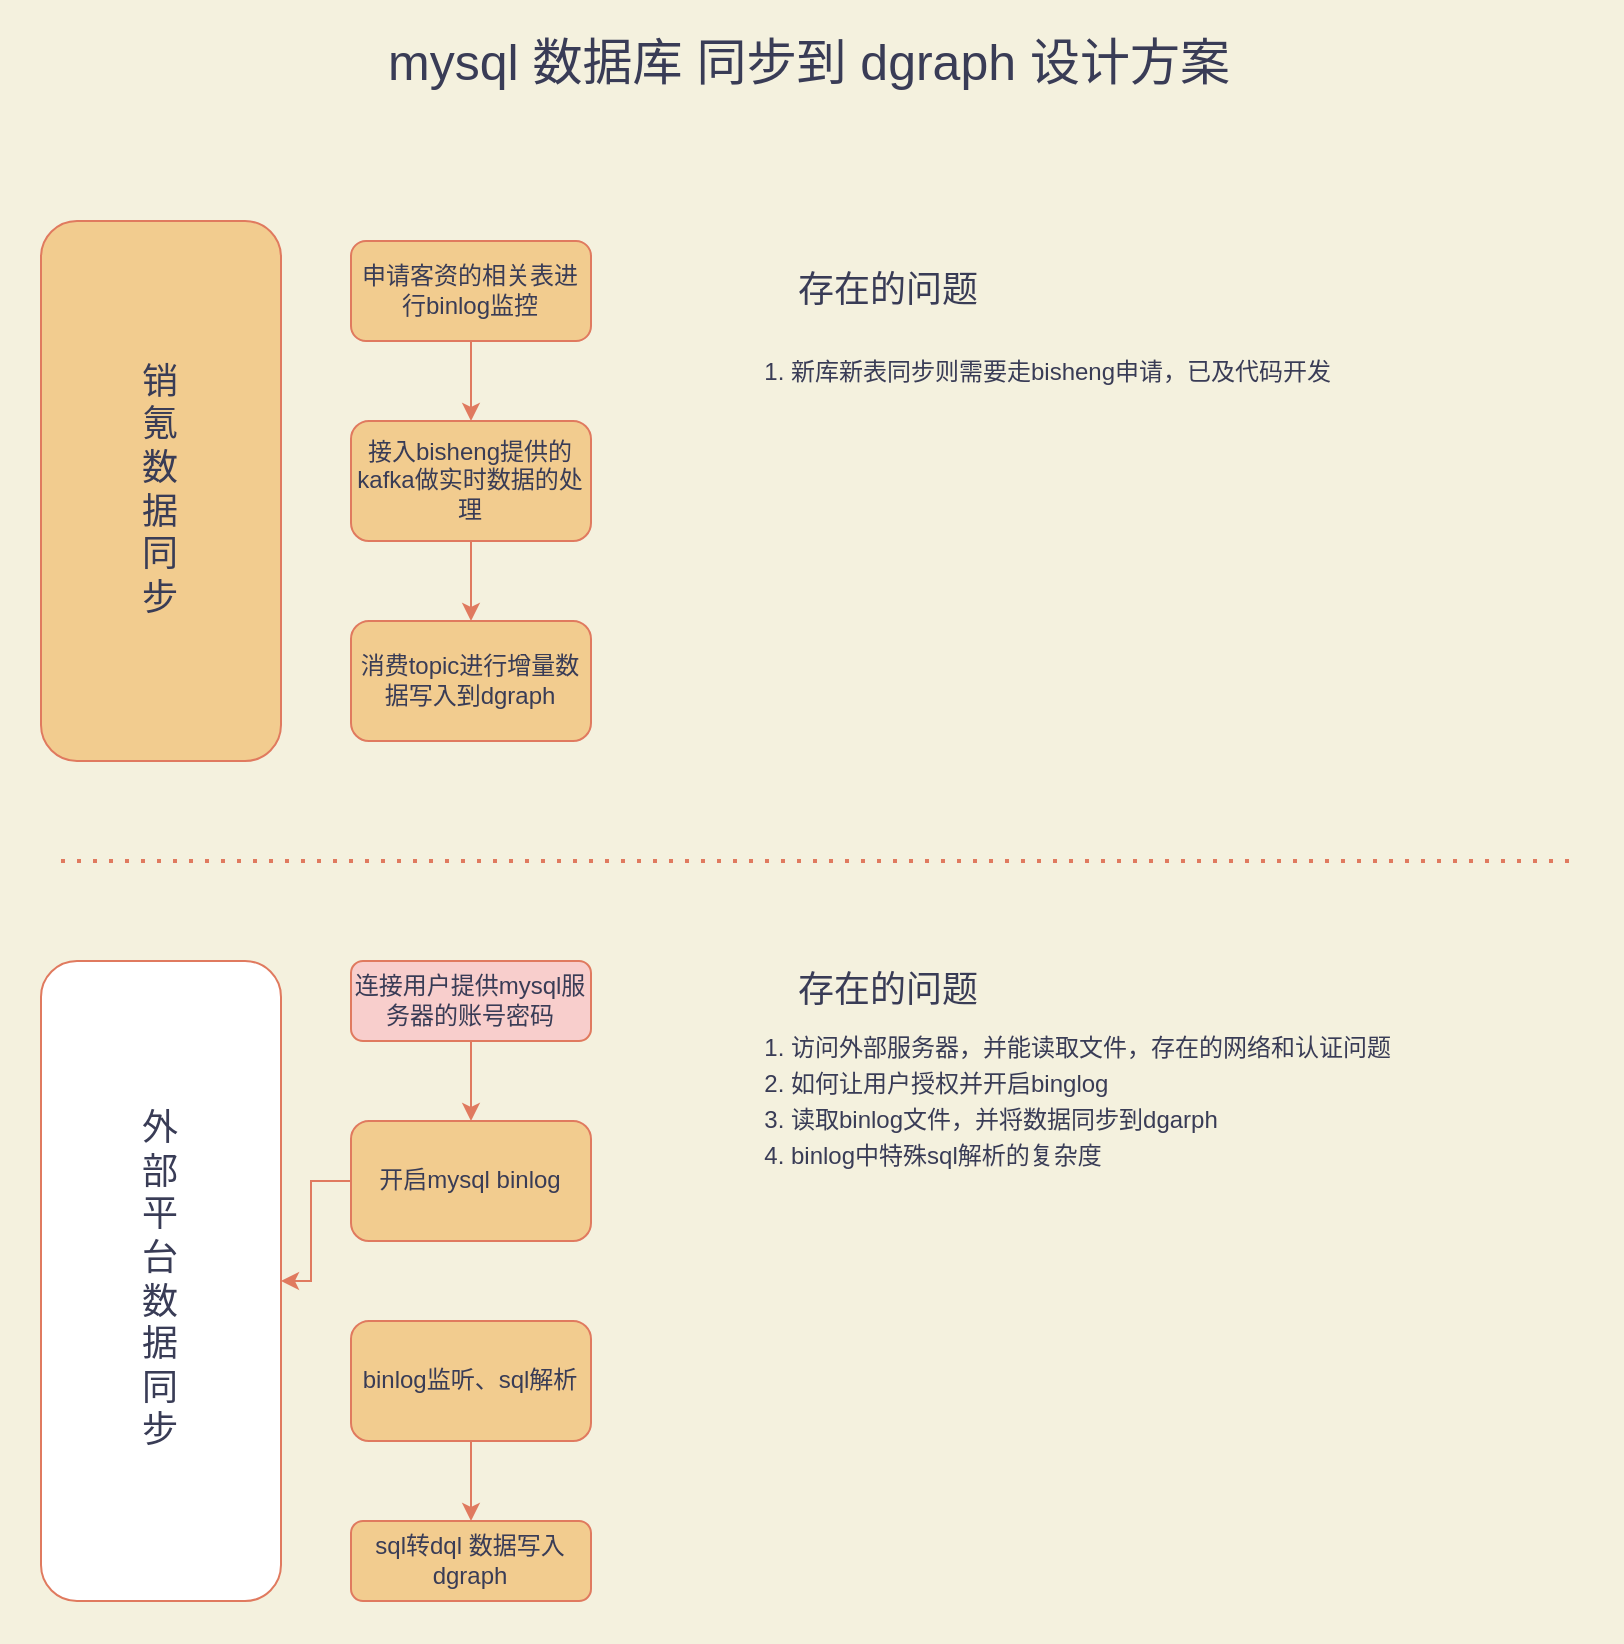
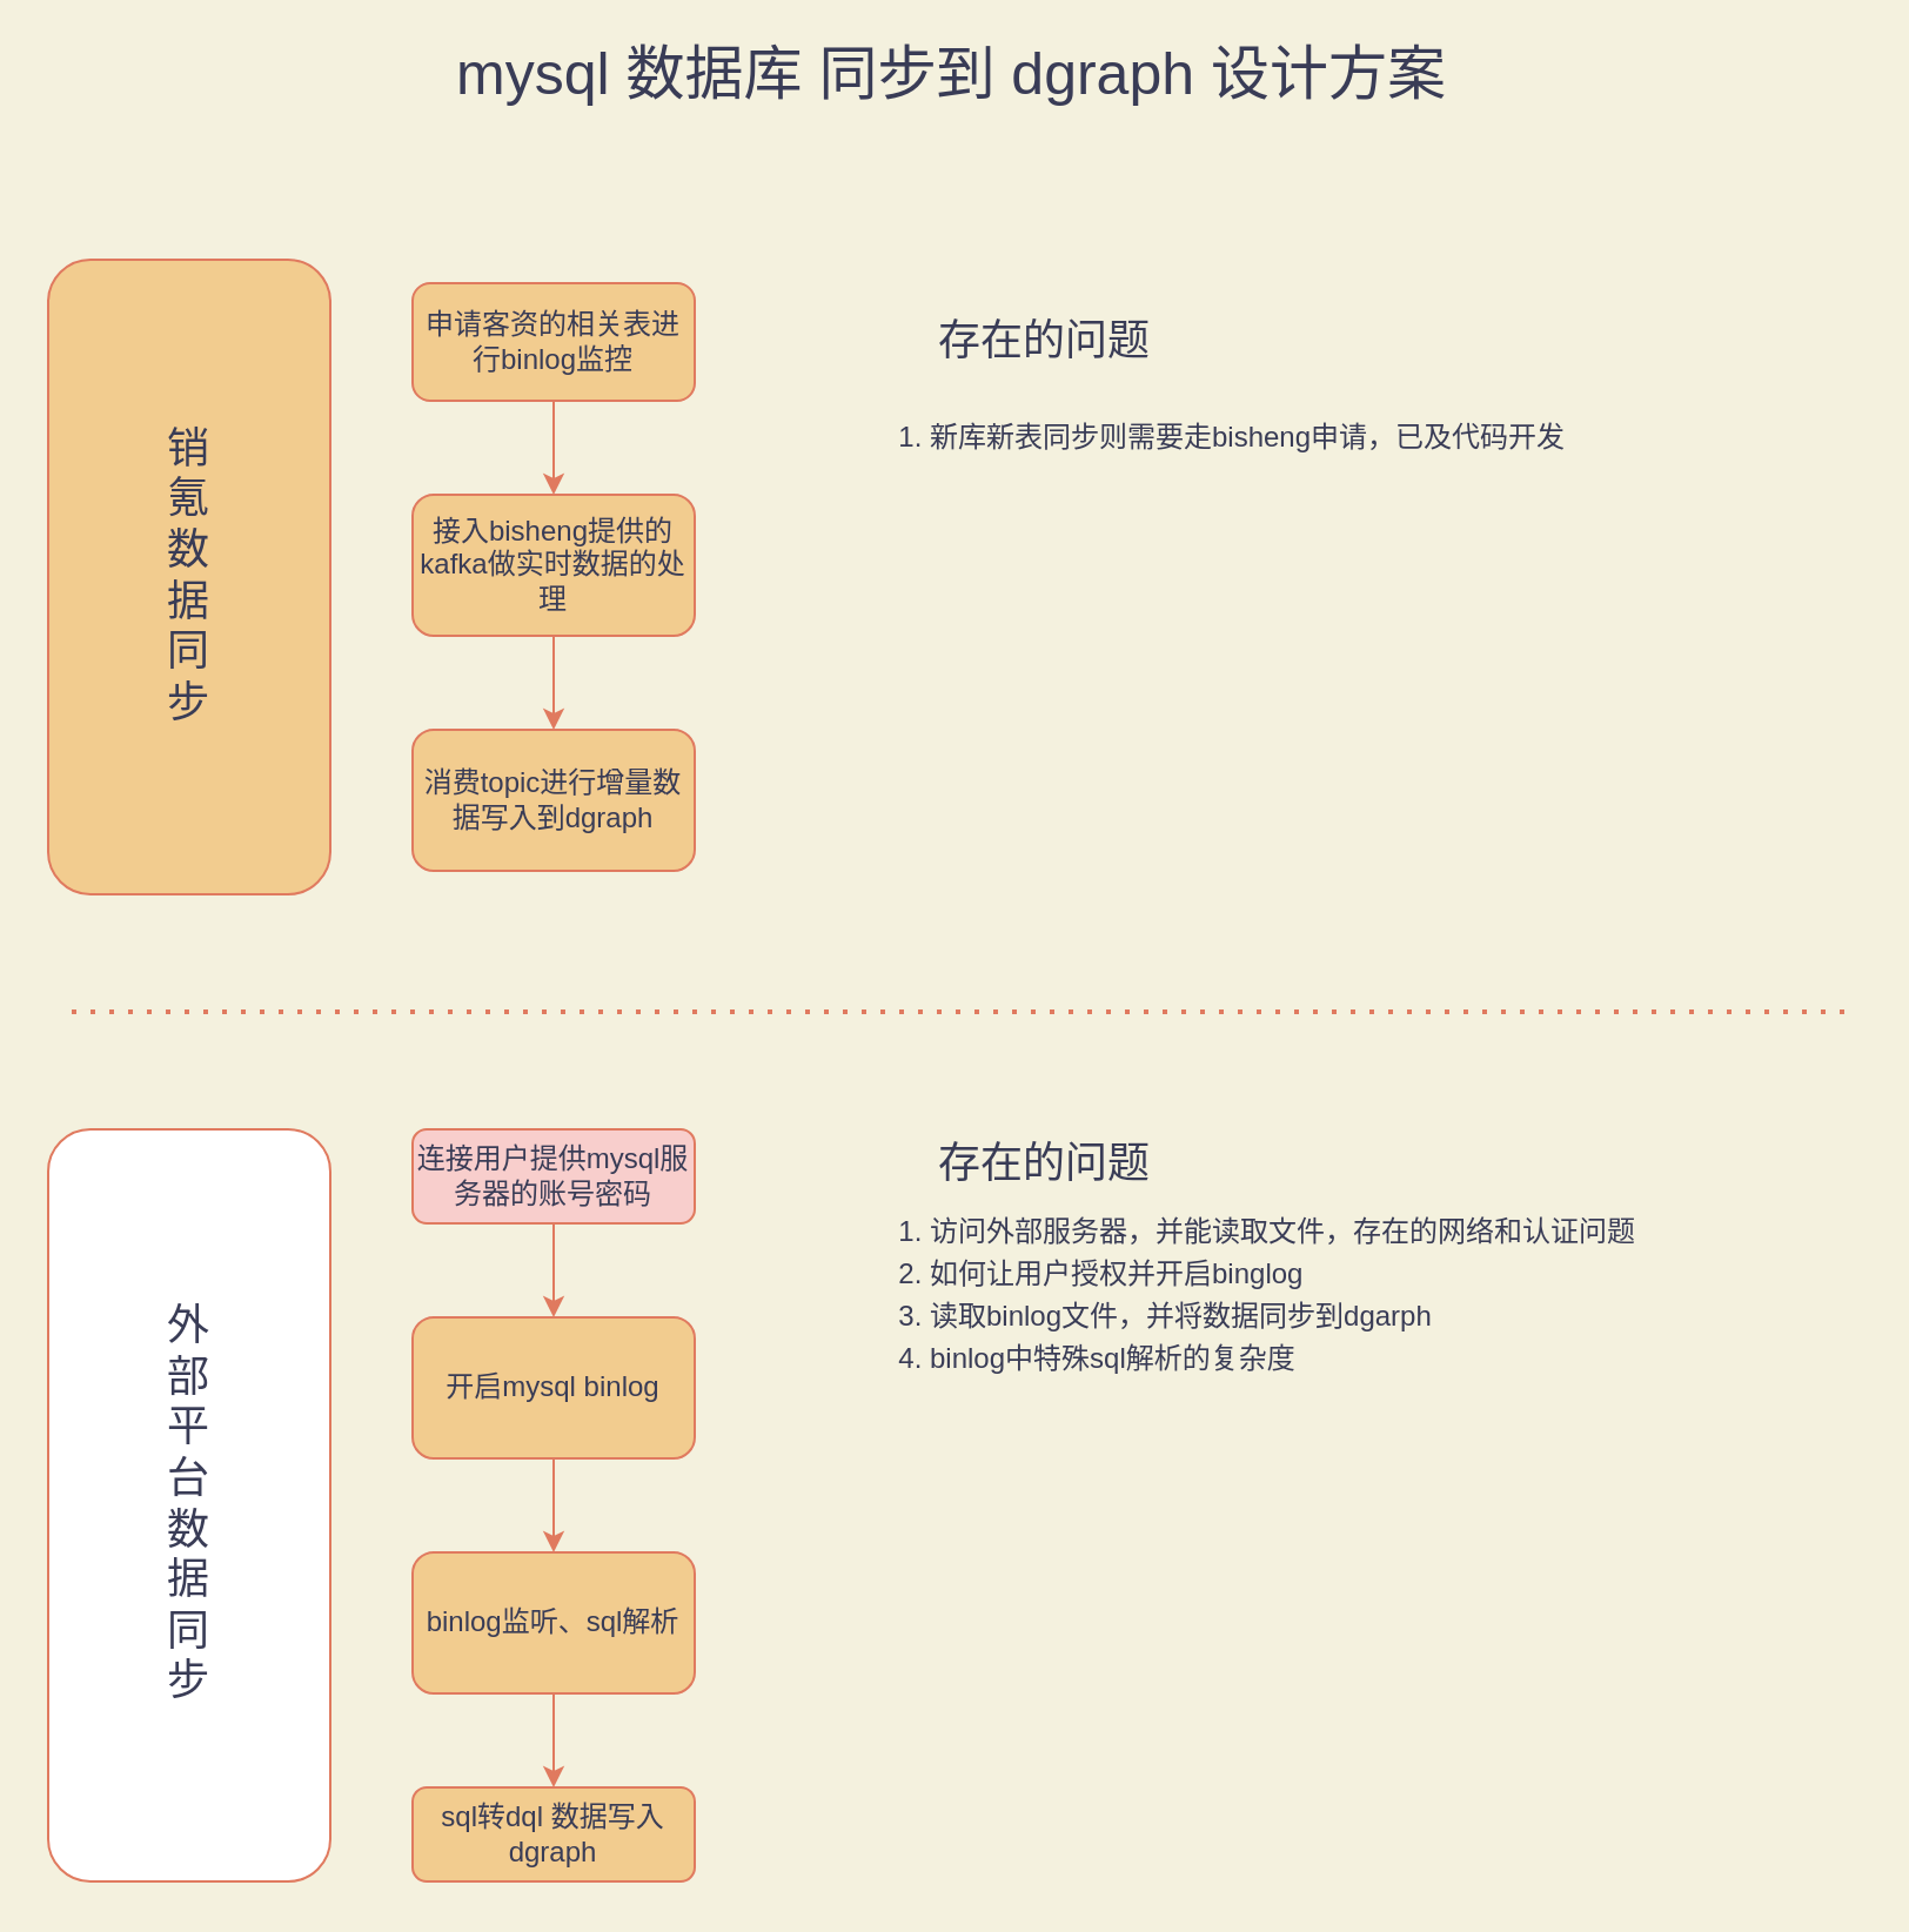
  <mxCell id="0" />
  <mxCell id="1" parent="0" />
  <mxCell id="2" value="" style="edgeStyle=orthogonalEdgeStyle;rounded=0;orthogonalLoop=1;jettySize=auto;html=1;fontSize=25;fontColor=#393C56;strokeColor=#E07A5F;labelBackgroundColor=none;" edge="1" parent="1" source="3" target="7"><mxGeometry relative="1" as="geometry" /></mxCell>
  <mxCell id="3" value="连接用户提供mysql服务器的账号密码" style="rounded=1;whiteSpace=wrap;html=1;fontSize=12;glass=0;strokeWidth=1;shadow=0;strokeColor=#E07A5F;fontColor=#393C56;fillColor=#f8cecc;labelBackgroundColor=none;" parent="1" vertex="1"><mxGeometry x="175" y="480" width="120" height="40" as="geometry" /></mxCell>
  <mxCell id="4" value="sql转dql 数据写入dgraph" style="rounded=1;whiteSpace=wrap;html=1;fontSize=12;glass=0;strokeWidth=1;shadow=0;strokeColor=#E07A5F;fontColor=#393C56;labelBackgroundColor=none;fillColor=#F2CC8F;" parent="1" vertex="1"><mxGeometry x="175" y="760" width="120" height="40" as="geometry" /></mxCell>
  <mxCell id="5" value="&lt;font style=&quot;font-size: 25px&quot;&gt;mysql 数据库 同步到 dgraph 设计方案&lt;/font&gt;" style="text;html=1;align=center;verticalAlign=middle;resizable=0;points=[];autosize=1;strokeColor=none;fillColor=none;fontColor=#393C56;" vertex="1" parent="1"><mxGeometry x="184" y="20" width="440" height="20" as="geometry" /></mxCell>
- <mxCell id="6" value="" style="edgeStyle=orthogonalEdgeStyle;rounded=0;orthogonalLoop=1;jettySize=auto;html=1;fontSize=25;fontColor=#393C56;strokeColor=#E07A5F;labelBackgroundColor=none;" edge="1" parent="1" source="7" target="20"><mxGeometry relative="1" as="geometry" /></mxCell>
+ <mxCell id="6" value="" style="edgeStyle=orthogonalEdgeStyle;rounded=0;orthogonalLoop=1;jettySize=auto;html=1;fontSize=25;fontColor=#393C56;strokeColor=#E07A5F;labelBackgroundColor=none;" edge="1" parent="1" source="7" target="9"><mxGeometry relative="1" as="geometry" /></mxCell>
  <mxCell id="7" value="开启mysql binlog" style="whiteSpace=wrap;html=1;rounded=1;shadow=0;strokeWidth=1;glass=0;fillColor=#F2CC8F;strokeColor=#E07A5F;fontColor=#393C56;labelBackgroundColor=none;" vertex="1" parent="1"><mxGeometry x="175" y="560" width="120" height="60" as="geometry" /></mxCell>
  <mxCell id="8" value="" style="edgeStyle=orthogonalEdgeStyle;rounded=0;orthogonalLoop=1;jettySize=auto;html=1;fontSize=25;fontColor=#393C56;strokeColor=#E07A5F;labelBackgroundColor=none;" edge="1" parent="1" source="9" target="4"><mxGeometry relative="1" as="geometry" /></mxCell>
  <mxCell id="9" value="binlog监听、sql解析" style="whiteSpace=wrap;html=1;rounded=1;shadow=0;strokeWidth=1;glass=0;fillColor=#F2CC8F;strokeColor=#E07A5F;fontColor=#393C56;labelBackgroundColor=none;" vertex="1" parent="1"><mxGeometry x="175" y="660" width="120" height="60" as="geometry" /></mxCell>
  <mxCell id="10" value="存在的问题" style="text;html=1;strokeColor=none;fillColor=none;align=center;verticalAlign=middle;whiteSpace=wrap;rounded=0;fontSize=18;fontColor=#393C56;labelBackgroundColor=#F4F1DE;" vertex="1" parent="1"><mxGeometry x="389" y="480" width="110" height="30" as="geometry" /></mxCell>
  <mxCell id="11" value="&lt;ol style=&quot;text-align: left ; font-size: 12px ; line-height: 1.5&quot;&gt;&lt;li&gt;访问外部服务器，并能读取文件，存在的网络和认证问题&lt;/li&gt;&lt;li&gt;如何让用户授权并开启binglog&lt;/li&gt;&lt;li&gt;读取binlog文件，并将数据同步到dgarph&lt;/li&gt;&lt;li&gt;binlog中特殊sql解析的复杂度&lt;/li&gt;&lt;/ol&gt;" style="text;html=1;align=center;verticalAlign=middle;resizable=0;points=[];autosize=1;strokeColor=none;fillColor=none;fontSize=18;fontColor=#393C56;perimeterSpacing=3;labelBackgroundColor=none;" vertex="1" parent="1"><mxGeometry x="345" y="500" width="360" height="100" as="geometry" /></mxCell>
  <mxCell id="12" value="" style="edgeStyle=orthogonalEdgeStyle;rounded=0;orthogonalLoop=1;jettySize=auto;html=1;fontSize=25;fontColor=#393C56;strokeColor=#E07A5F;labelBackgroundColor=none;" edge="1" parent="1" source="13" target="15"><mxGeometry relative="1" as="geometry" /></mxCell>
  <mxCell id="13" value="申请客资的相关表进行binlog监控" style="rounded=1;whiteSpace=wrap;html=1;fontSize=12;glass=0;strokeWidth=1;shadow=0;strokeColor=#E07A5F;fontColor=#393C56;fillColor=#F2CC8F;labelBackgroundColor=none;" vertex="1" parent="1"><mxGeometry x="175" y="120" width="120" height="50" as="geometry" /></mxCell>
  <mxCell id="14" value="" style="edgeStyle=orthogonalEdgeStyle;rounded=0;orthogonalLoop=1;jettySize=auto;html=1;fontSize=25;fontColor=#393C56;strokeColor=#E07A5F;labelBackgroundColor=none;" edge="1" parent="1" source="15" target="16"><mxGeometry relative="1" as="geometry" /></mxCell>
  <mxCell id="15" value="接入bisheng提供的kafka做实时数据的处理" style="whiteSpace=wrap;html=1;rounded=1;shadow=0;strokeWidth=1;glass=0;fillColor=#F2CC8F;strokeColor=#E07A5F;fontColor=#393C56;labelBackgroundColor=none;" vertex="1" parent="1"><mxGeometry x="175" y="210" width="120" height="60" as="geometry" /></mxCell>
  <mxCell id="16" value="消费topic进行增量数据写入到dgraph" style="whiteSpace=wrap;html=1;rounded=1;shadow=0;strokeWidth=1;glass=0;fillColor=#F2CC8F;strokeColor=#E07A5F;fontColor=#393C56;labelBackgroundColor=none;" vertex="1" parent="1"><mxGeometry x="175" y="310" width="120" height="60" as="geometry" /></mxCell>
  <mxCell id="17" value="存在的问题" style="text;html=1;strokeColor=none;fillColor=none;align=center;verticalAlign=middle;whiteSpace=wrap;rounded=0;fontSize=18;fontColor=#393C56;labelBackgroundColor=#F4F1DE;" vertex="1" parent="1"><mxGeometry x="389" y="130" width="110" height="30" as="geometry" /></mxCell>
  <mxCell id="18" value="&lt;ol style=&quot;text-align: left ; font-size: 12px ; line-height: 1.5&quot;&gt;&lt;li&gt;新库新表同步则需要走bisheng申请，已及代码开发&lt;/li&gt;&lt;/ol&gt;" style="text;html=1;align=center;verticalAlign=middle;resizable=0;points=[];autosize=1;strokeColor=none;fillColor=none;fontSize=18;fontColor=#393C56;perimeterSpacing=3;labelBackgroundColor=none;" vertex="1" parent="1"><mxGeometry x="345" y="160" width="330" height="50" as="geometry" /></mxCell>
  <mxCell id="19" value="销&lt;br&gt;氪&lt;br&gt;数&lt;br&gt;据&lt;br&gt;同&lt;br&gt;步" style="rounded=1;whiteSpace=wrap;html=1;fontSize=18;fontColor=#393C56;strokeColor=#E07A5F;fillColor=#F2CC8F;labelBackgroundColor=none;" vertex="1" parent="1"><mxGeometry x="20" y="110" width="120" height="270" as="geometry" /></mxCell>
  <mxCell id="20" value="外&lt;br&gt;部&lt;br&gt;平&lt;br&gt;台&lt;br&gt;数&lt;br&gt;据&lt;br&gt;同&lt;br&gt;步" style="rounded=1;whiteSpace=wrap;html=1;fontSize=18;fontColor=#393C56;strokeColor=#E07A5F;fillColor=#ffffff;labelBackgroundColor=none;" vertex="1" parent="1"><mxGeometry x="20" y="480" width="120" height="320" as="geometry" /></mxCell>
  <mxCell id="21" value="" style="endArrow=none;dashed=1;html=1;dashPattern=1 3;strokeWidth=2;rounded=0;fontSize=18;fontColor=#393C56;strokeColor=#E07A5F;labelBackgroundColor=#F4F1DE;" edge="1" parent="1"><mxGeometry width="50" height="50" relative="1" as="geometry"><mxPoint x="30" y="430" as="sourcePoint" /><mxPoint x="790" y="430" as="targetPoint" /></mxGeometry></mxCell>
